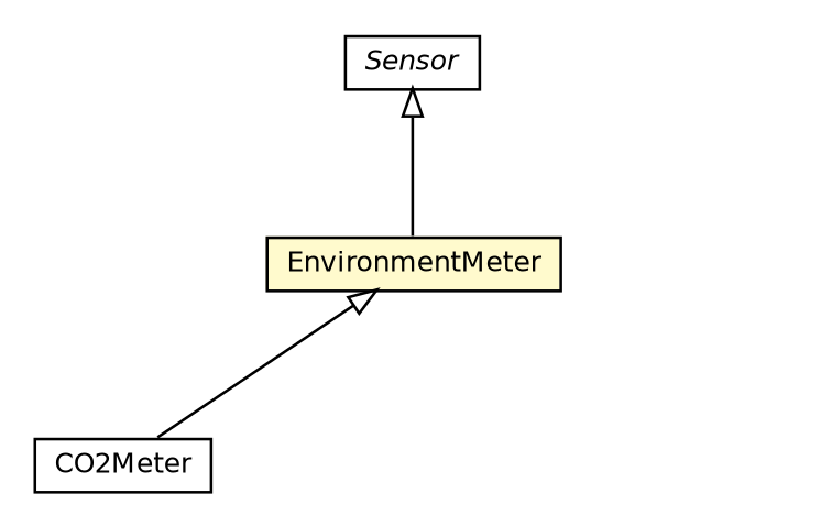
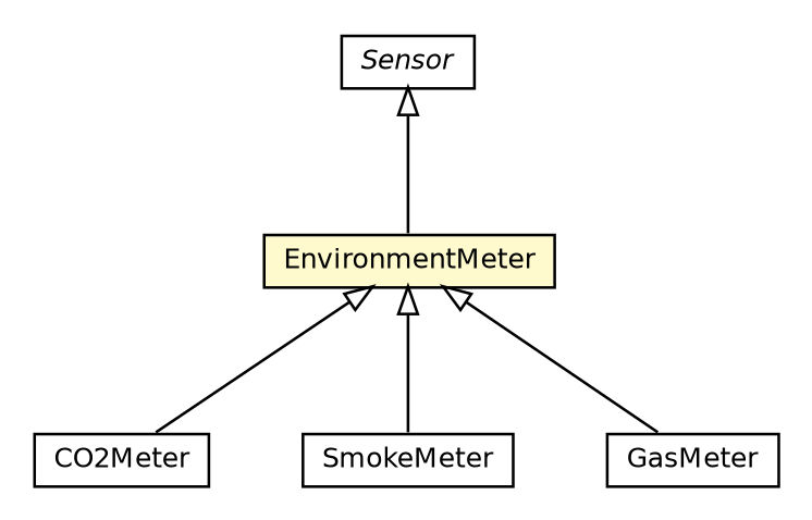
  digraph {
    nodesep=0.25
    ranksep=0.5
    node [fontcolor=black fontname=Helvetica fontsize=10.0 shape=plaintext]
    edge [arrowtail=empty dir=back fontname=Helvetica fontsize=10 headport=p labelfontname=Helvetica labelfontsize=10 tailport=p]
    n1 [label=<<table title="org.universAAL.ontology.device.CO2Meter" border="0" cellborder="1" cellspacing="0" cellpadding="2" port="p" href="./CO2Meter.html"> 		<tr><td><table border="0" cellspacing="0" cellpadding="1"> <tr><td align="center" balign="center"> CO2Meter </td></tr> 		</table></td></tr> 		</table>>]
+   n2 [label=<<table title="org.universAAL.ontology.device.SmokeMeter" border="0" cellborder="1" cellspacing="0" cellpadding="2" port="p" href="./SmokeMeter.html"> 		<tr><td><table border="0" cellspacing="0" cellpadding="1"> <tr><td align="center" balign="center"> SmokeMeter </td></tr> 		</table></td></tr> 		</table>>]
    n3 [label=<<table title="org.universAAL.ontology.device.EnvironmentMeter" border="0" cellborder="1" cellspacing="0" cellpadding="2" port="p" bgcolor="lemonChiffon" href="./EnvironmentMeter.html"> 		<tr><td><table border="0" cellspacing="0" cellpadding="1"> <tr><td align="center" balign="center"> EnvironmentMeter </td></tr> 		</table></td></tr> 		</table>>]
+   n4 [label=<<table title="org.universAAL.ontology.device.GasMeter" border="0" cellborder="1" cellspacing="0" cellpadding="2" port="p" href="./GasMeter.html"> 		<tr><td><table border="0" cellspacing="0" cellpadding="1"> <tr><td align="center" balign="center"> GasMeter </td></tr> 		</table></td></tr> 		</table>>]
    n5 [label=<<table title="org.universAAL.ontology.device.Sensor" border="0" cellborder="1" cellspacing="0" cellpadding="2" port="p" href="./Sensor.html"> 		<tr><td><table border="0" cellspacing="0" cellpadding="1"> <tr><td align="center" balign="center"><font face="Helvetica-Oblique"> Sensor </font></td></tr> 		</table></td></tr> 		</table>>]
    n3 -> n1
+   n3 -> n2
+   n3 -> n4
    n5 -> n3
  }
